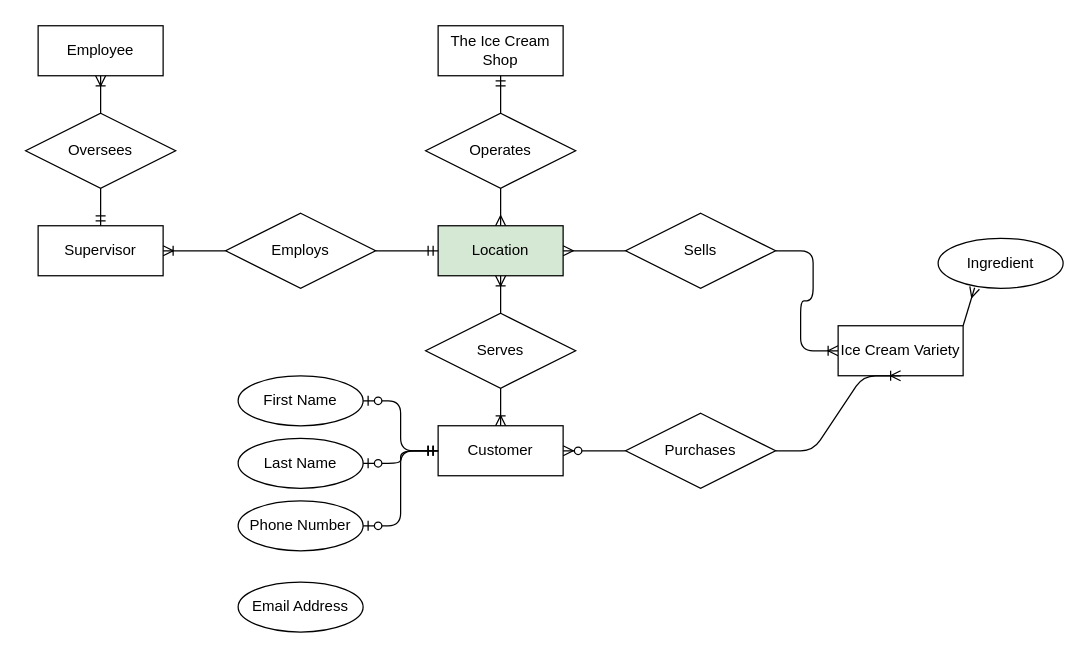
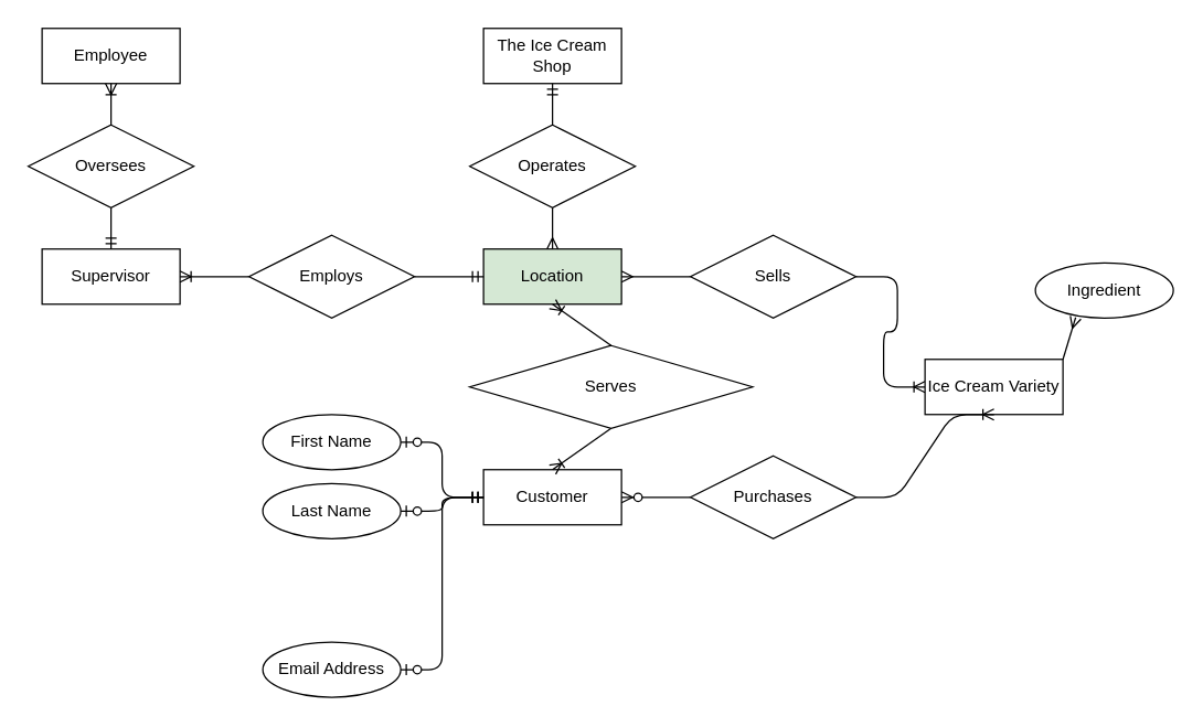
  <mxCell id="0" />
  <mxCell id="1" parent="0" />
  <mxCell id="2" value="The Ice Cream Shop" style="whiteSpace=wrap;html=1;align=center;" vertex="1" parent="1"><mxGeometry x="350" y="20" width="100" height="40" as="geometry" /></mxCell>
  <mxCell id="3" value="Operates" style="shape=rhombus;perimeter=rhombusPerimeter;whiteSpace=wrap;html=1;align=center;" vertex="1" parent="1"><mxGeometry x="340" y="90" width="120" height="60" as="geometry" /></mxCell>
  <mxCell id="4" value="Location" style="whiteSpace=wrap;html=1;align=center;fillColor=#d5e8d4;" vertex="1" parent="1"><mxGeometry x="350" y="180" width="100" height="40" as="geometry" /></mxCell>
- <mxCell id="5" value="Serves" style="shape=rhombus;perimeter=rhombusPerimeter;whiteSpace=wrap;html=1;align=center;" vertex="1" parent="1"><mxGeometry x="340" y="250" width="120" height="60" as="geometry" /></mxCell>
+ <mxCell id="5" value="Serves" style="shape=rhombus;perimeter=rhombusPerimeter;whiteSpace=wrap;html=1;align=center;" vertex="1" parent="1"><mxGeometry x="340" y="250" width="205" height="60" as="geometry" /></mxCell>
  <mxCell id="6" value="Customer" style="whiteSpace=wrap;html=1;align=center;" vertex="1" parent="1"><mxGeometry x="350" y="340" width="100" height="40" as="geometry" /></mxCell>
- <mxCell id="7" value="Phone Number" style="ellipse;whiteSpace=wrap;html=1;align=center;" vertex="1" parent="1"><mxGeometry x="190" y="400" width="100" height="40" as="geometry" /></mxCell>
  <mxCell id="8" value="Email Address" style="ellipse;whiteSpace=wrap;html=1;align=center;" vertex="1" parent="1"><mxGeometry x="190" y="465" width="100" height="40" as="geometry" /></mxCell>
  <mxCell id="9" value="First Name" style="ellipse;whiteSpace=wrap;html=1;align=center;" vertex="1" parent="1"><mxGeometry x="190" y="300" width="100" height="40" as="geometry" /></mxCell>
  <mxCell id="10" value="Last Name" style="ellipse;whiteSpace=wrap;html=1;align=center;" vertex="1" parent="1"><mxGeometry x="190" y="350" width="100" height="40" as="geometry" /></mxCell>
  <mxCell id="11" value="" style="edgeStyle=entityRelationEdgeStyle;fontSize=12;html=1;endArrow=ERzeroToOne;startArrow=ERmandOne;exitX=0;exitY=0.5;exitDx=0;exitDy=0;entryX=1;entryY=0.5;entryDx=0;entryDy=0;" edge="1" parent="1" source="6" target="10"><mxGeometry width="100" height="100" relative="1" as="geometry"><mxPoint x="450" y="460" as="sourcePoint" /><mxPoint x="591.421" y="360" as="targetPoint" /></mxGeometry></mxCell>
- <mxCell id="12" value="" style="edgeStyle=entityRelationEdgeStyle;fontSize=12;html=1;endArrow=ERzeroToOne;startArrow=ERmandOne;exitX=0;exitY=0.5;exitDx=0;exitDy=0;entryX=1;entryY=0.5;entryDx=0;entryDy=0;" edge="1" parent="1" source="6" target="7"><mxGeometry width="100" height="100" relative="1" as="geometry"><mxPoint x="450" y="340" as="sourcePoint" /><mxPoint x="525" y="320" as="targetPoint" /></mxGeometry></mxCell>
+ <mxCell id="13" value="" style="edgeStyle=entityRelationEdgeStyle;fontSize=12;html=1;endArrow=ERzeroToOne;startArrow=ERmandOne;exitX=0;exitY=0.5;exitDx=0;exitDy=0;entryX=1;entryY=0.5;entryDx=0;entryDy=0;" edge="1" parent="1" source="6" target="8"><mxGeometry width="100" height="100" relative="1" as="geometry"><mxPoint x="470" y="360" as="sourcePoint" /><mxPoint x="545" y="340" as="targetPoint" /></mxGeometry></mxCell>
  <mxCell id="14" value="" style="edgeStyle=entityRelationEdgeStyle;fontSize=12;html=1;endArrow=ERzeroToOne;startArrow=ERmandOne;entryX=1;entryY=0.5;entryDx=0;entryDy=0;" edge="1" parent="1" source="6" target="9"><mxGeometry width="100" height="100" relative="1" as="geometry"><mxPoint x="450" y="340" as="sourcePoint" /><mxPoint x="555" y="350" as="targetPoint" /></mxGeometry></mxCell>
  <mxCell id="15" value="" style="fontSize=12;html=1;endArrow=ERmandOne;entryX=0.5;entryY=1;entryDx=0;entryDy=0;exitX=0.5;exitY=0;exitDx=0;exitDy=0;" edge="1" parent="1" source="3" target="2"><mxGeometry width="100" height="100" relative="1" as="geometry"><mxPoint x="300" y="190" as="sourcePoint" /><mxPoint x="400" y="90" as="targetPoint" /></mxGeometry></mxCell>
  <mxCell id="16" value="" style="fontSize=12;html=1;endArrow=ERmany;exitX=0.5;exitY=1;exitDx=0;exitDy=0;entryX=0.5;entryY=0;entryDx=0;entryDy=0;" edge="1" parent="1" source="3" target="4"><mxGeometry width="100" height="100" relative="1" as="geometry"><mxPoint x="300" y="190" as="sourcePoint" /><mxPoint x="400" y="90" as="targetPoint" /></mxGeometry></mxCell>
  <mxCell id="17" value="" style="fontSize=12;html=1;endArrow=ERoneToMany;entryX=0.5;entryY=1;entryDx=0;entryDy=0;exitX=0.5;exitY=0;exitDx=0;exitDy=0;" edge="1" parent="1" source="5" target="4"><mxGeometry width="100" height="100" relative="1" as="geometry"><mxPoint x="300" y="350" as="sourcePoint" /><mxPoint x="400" y="250" as="targetPoint" /></mxGeometry></mxCell>
  <mxCell id="18" value="" style="fontSize=12;html=1;endArrow=ERoneToMany;entryX=0.5;entryY=0;entryDx=0;entryDy=0;exitX=0.5;exitY=1;exitDx=0;exitDy=0;" edge="1" parent="1" source="5" target="6"><mxGeometry width="100" height="100" relative="1" as="geometry"><mxPoint x="410" y="260" as="sourcePoint" /><mxPoint x="410" y="230" as="targetPoint" /></mxGeometry></mxCell>
  <mxCell id="19" value="Employs" style="shape=rhombus;perimeter=rhombusPerimeter;whiteSpace=wrap;html=1;align=center;" vertex="1" parent="1"><mxGeometry x="180" y="170" width="120" height="60" as="geometry" /></mxCell>
  <mxCell id="20" value="" style="edgeStyle=entityRelationEdgeStyle;fontSize=12;html=1;endArrow=ERmandOne;entryX=0;entryY=0.5;entryDx=0;entryDy=0;exitX=1;exitY=0.5;exitDx=0;exitDy=0;" edge="1" parent="1" source="19" target="4"><mxGeometry width="100" height="100" relative="1" as="geometry"><mxPoint x="370" y="270" as="sourcePoint" /><mxPoint x="470" y="170" as="targetPoint" /></mxGeometry></mxCell>
  <mxCell id="21" value="Supervisor" style="whiteSpace=wrap;html=1;align=center;" vertex="1" parent="1"><mxGeometry x="30" y="180" width="100" height="40" as="geometry" /></mxCell>
  <mxCell id="22" value="" style="edgeStyle=entityRelationEdgeStyle;fontSize=12;html=1;endArrow=ERoneToMany;entryX=1;entryY=0.5;entryDx=0;entryDy=0;exitX=0;exitY=0.5;exitDx=0;exitDy=0;" edge="1" parent="1" source="19" target="21"><mxGeometry width="100" height="100" relative="1" as="geometry"><mxPoint x="150" y="200" as="sourcePoint" /><mxPoint x="280" y="100" as="targetPoint" /></mxGeometry></mxCell>
  <mxCell id="23" value="Oversees" style="shape=rhombus;perimeter=rhombusPerimeter;whiteSpace=wrap;html=1;align=center;" vertex="1" parent="1"><mxGeometry x="20" y="90" width="120" height="60" as="geometry" /></mxCell>
  <mxCell id="24" value="Employee" style="whiteSpace=wrap;html=1;align=center;" vertex="1" parent="1"><mxGeometry x="30" y="20" width="100" height="40" as="geometry" /></mxCell>
  <mxCell id="25" value="" style="fontSize=12;html=1;endArrow=ERoneToMany;entryX=0.5;entryY=1;entryDx=0;entryDy=0;exitX=0.5;exitY=0;exitDx=0;exitDy=0;" edge="1" parent="1" source="23" target="24"><mxGeometry width="100" height="100" relative="1" as="geometry"><mxPoint x="160" y="210" as="sourcePoint" /><mxPoint x="290" y="110" as="targetPoint" /></mxGeometry></mxCell>
  <mxCell id="26" value="" style="fontSize=12;html=1;endArrow=ERmandOne;exitX=0.5;exitY=1;exitDx=0;exitDy=0;entryX=0.5;entryY=0;entryDx=0;entryDy=0;" edge="1" parent="1" source="23" target="21"><mxGeometry width="100" height="100" relative="1" as="geometry"><mxPoint x="250" y="150" as="sourcePoint" /><mxPoint x="350" y="50" as="targetPoint" /></mxGeometry></mxCell>
  <mxCell id="27" value="Sells" style="shape=rhombus;perimeter=rhombusPerimeter;whiteSpace=wrap;html=1;align=center;" vertex="1" parent="1"><mxGeometry x="500" y="170" width="120" height="60" as="geometry" /></mxCell>
  <mxCell id="28" value="" style="edgeStyle=entityRelationEdgeStyle;fontSize=12;html=1;endArrow=ERoneToMany;entryX=0;entryY=0.5;entryDx=0;entryDy=0;exitX=1;exitY=0.5;exitDx=0;exitDy=0;" edge="1" parent="1" source="27" target="29"><mxGeometry width="100" height="100" relative="1" as="geometry"><mxPoint x="500" y="150" as="sourcePoint" /><mxPoint x="400" y="200" as="targetPoint" /></mxGeometry></mxCell>
  <mxCell id="29" value="Ice Cream Variety" style="whiteSpace=wrap;html=1;align=center;" vertex="1" parent="1"><mxGeometry x="670" y="260" width="100" height="40" as="geometry" /></mxCell>
  <mxCell id="30" value="Purchases" style="shape=rhombus;perimeter=rhombusPerimeter;whiteSpace=wrap;html=1;align=center;" vertex="1" parent="1"><mxGeometry x="500" y="330" width="120" height="60" as="geometry" /></mxCell>
  <mxCell id="31" value="" style="edgeStyle=entityRelationEdgeStyle;fontSize=12;html=1;endArrow=ERmany;exitX=0;exitY=0.5;exitDx=0;exitDy=0;entryX=1;entryY=0.5;entryDx=0;entryDy=0;" edge="1" parent="1" source="27" target="4"><mxGeometry width="100" height="100" relative="1" as="geometry"><mxPoint x="410" y="300" as="sourcePoint" /><mxPoint x="490" y="150" as="targetPoint" /></mxGeometry></mxCell>
  <mxCell id="32" value="Ingredient" style="ellipse;whiteSpace=wrap;html=1;align=center;" vertex="1" parent="1"><mxGeometry x="750" y="190" width="100" height="40" as="geometry" /></mxCell>
  <mxCell id="33" value="" style="fontSize=12;html=1;endArrow=ERmany;exitX=1;exitY=0;exitDx=0;exitDy=0;entryX=0.292;entryY=0.991;entryDx=0;entryDy=0;entryPerimeter=0;" edge="1" parent="1" source="29" target="32"><mxGeometry width="100" height="100" relative="1" as="geometry"><mxPoint x="510" y="210" as="sourcePoint" /><mxPoint x="720" y="120" as="targetPoint" /></mxGeometry></mxCell>
  <mxCell id="34" value="" style="edgeStyle=entityRelationEdgeStyle;fontSize=12;html=1;endArrow=ERzeroToMany;endFill=1;entryX=1;entryY=0.5;entryDx=0;entryDy=0;exitX=0;exitY=0.5;exitDx=0;exitDy=0;" edge="1" parent="1" source="30" target="6"><mxGeometry width="100" height="100" relative="1" as="geometry"><mxPoint x="460" y="300" as="sourcePoint" /><mxPoint x="560" y="200" as="targetPoint" /></mxGeometry></mxCell>
  <mxCell id="35" value="" style="edgeStyle=entityRelationEdgeStyle;fontSize=12;html=1;endArrow=ERoneToMany;entryX=0.5;entryY=1;entryDx=0;entryDy=0;exitX=1;exitY=0.5;exitDx=0;exitDy=0;" edge="1" parent="1" source="30" target="29"><mxGeometry width="100" height="100" relative="1" as="geometry"><mxPoint x="460" y="300" as="sourcePoint" /><mxPoint x="560" y="200" as="targetPoint" /></mxGeometry></mxCell>
